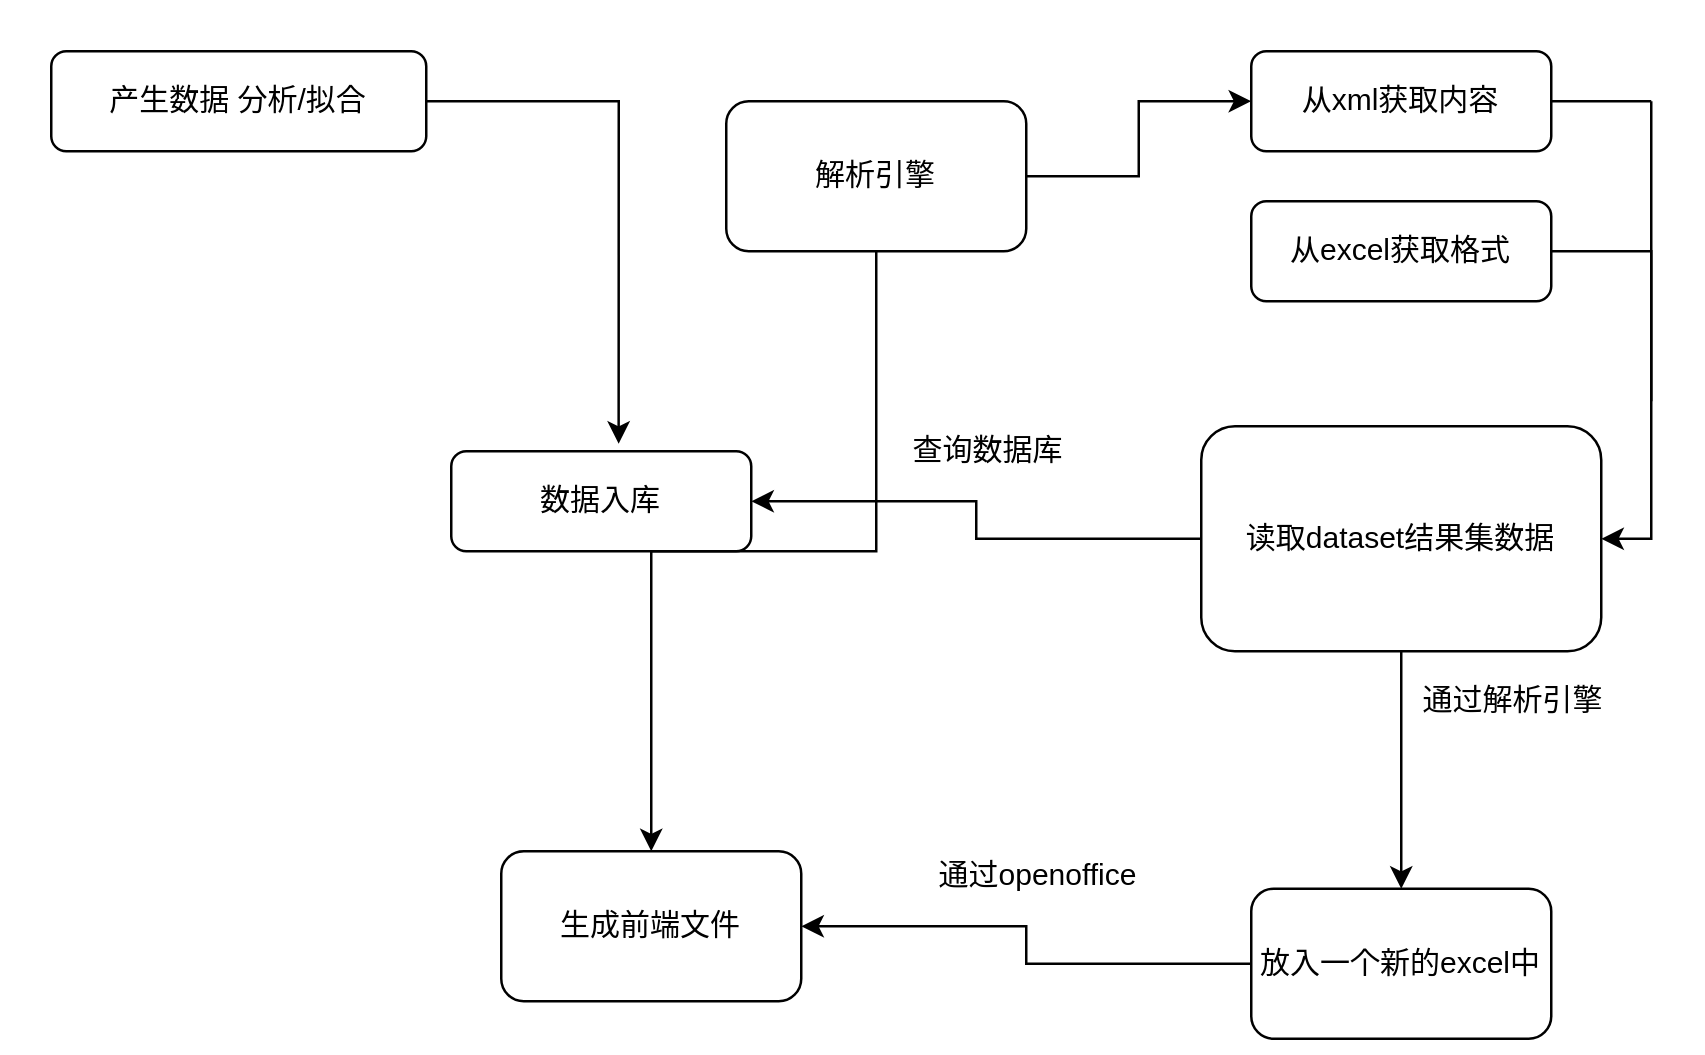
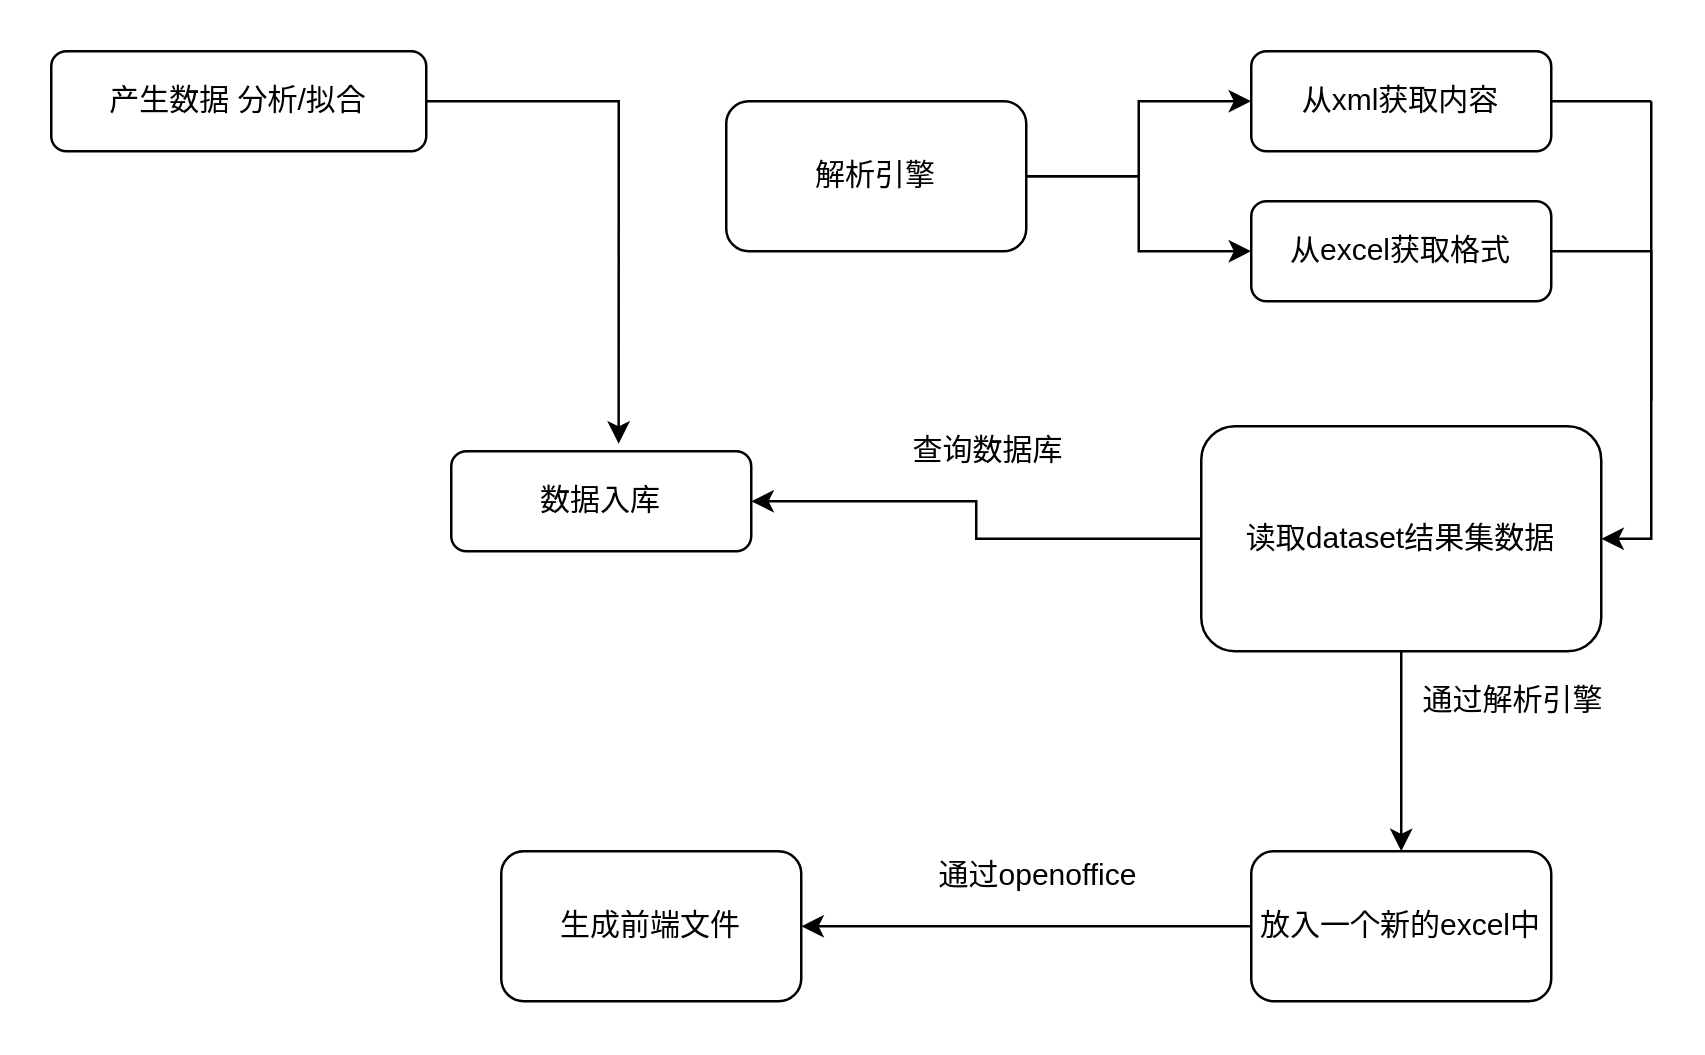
  <mxCell id="0" />
  <mxCell id="1" parent="0" />
  <mxCell id="2" style="edgeStyle=orthogonalEdgeStyle;rounded=0;orthogonalLoop=1;jettySize=auto;html=1;entryX=0.558;entryY=-0.075;entryDx=0;entryDy=0;entryPerimeter=0;" edge="1" parent="1" source="3" target="4"><mxGeometry relative="1" as="geometry" /></mxCell>
  <mxCell id="3" value="产生数据 分析/拟合" style="rounded=1;whiteSpace=wrap;html=1;fontSize=12;glass=0;strokeWidth=1;shadow=0;" parent="1" vertex="1"><mxGeometry x="20" y="20" width="150" height="40" as="geometry" /></mxCell>
  <mxCell id="4" value="数据入库" style="rounded=1;whiteSpace=wrap;html=1;" vertex="1" parent="1"><mxGeometry x="180" y="180" width="120" height="40" as="geometry" /></mxCell>
  <mxCell id="5" style="edgeStyle=orthogonalEdgeStyle;rounded=0;orthogonalLoop=1;jettySize=auto;html=1;entryX=1;entryY=0.5;entryDx=0;entryDy=0;" edge="1" parent="1" source="7" target="4"><mxGeometry relative="1" as="geometry" /></mxCell>
  <mxCell id="6" style="edgeStyle=orthogonalEdgeStyle;rounded=0;orthogonalLoop=1;jettySize=auto;html=1;" edge="1" parent="1" source="7" target="16"><mxGeometry relative="1" as="geometry" /></mxCell>
  <mxCell id="7" value="读取dataset结果集数据" style="rounded=1;whiteSpace=wrap;html=1;" vertex="1" parent="1"><mxGeometry x="480" y="170" width="160" height="90" as="geometry" /></mxCell>
  <mxCell id="8" value="从xml获取内容" style="rounded=1;whiteSpace=wrap;html=1;" vertex="1" parent="1"><mxGeometry x="500" y="20" width="120" height="40" as="geometry" /></mxCell>
  <mxCell id="9" style="edgeStyle=orthogonalEdgeStyle;rounded=0;orthogonalLoop=1;jettySize=auto;html=1;entryX=1;entryY=0.5;entryDx=0;entryDy=0;exitX=1;exitY=0.5;exitDx=0;exitDy=0;" edge="1" parent="1" source="10" target="7"><mxGeometry relative="1" as="geometry" /></mxCell>
  <mxCell id="10" value="从excel获取格式" style="rounded=1;whiteSpace=wrap;html=1;" vertex="1" parent="1"><mxGeometry x="500" y="80" width="120" height="40" as="geometry" /></mxCell>
  <mxCell id="11" style="edgeStyle=orthogonalEdgeStyle;rounded=0;orthogonalLoop=1;jettySize=auto;html=1;entryX=0;entryY=0.5;entryDx=0;entryDy=0;" edge="1" parent="1" source="13" target="8"><mxGeometry relative="1" as="geometry" /></mxCell>
- <mxCell id="12" style="edgeStyle=orthogonalEdgeStyle;rounded=0;orthogonalLoop=1;jettySize=auto;html=1;" edge="1" parent="1" source="13" target="17"><mxGeometry relative="1" as="geometry" /></mxCell>
+ <mxCell id="12" style="edgeStyle=orthogonalEdgeStyle;rounded=0;orthogonalLoop=1;jettySize=auto;html=1;entryX=0;entryY=0.5;entryDx=0;entryDy=0;" edge="1" parent="1" source="13" target="10"><mxGeometry relative="1" as="geometry" /></mxCell>
  <mxCell id="13" value="解析引擎" style="rounded=1;whiteSpace=wrap;html=1;" vertex="1" parent="1"><mxGeometry x="290" y="40" width="120" height="60" as="geometry" /></mxCell>
  <mxCell id="14" value="查询数据库" style="text;html=1;strokeColor=none;fillColor=none;align=center;verticalAlign=middle;whiteSpace=wrap;rounded=0;" vertex="1" parent="1"><mxGeometry x="360" y="170" width="70" height="20" as="geometry" /></mxCell>
  <mxCell id="15" style="edgeStyle=orthogonalEdgeStyle;rounded=0;orthogonalLoop=1;jettySize=auto;html=1;entryX=1;entryY=0.5;entryDx=0;entryDy=0;" edge="1" parent="1" source="16" target="17"><mxGeometry relative="1" as="geometry"><mxPoint x="410" y="370" as="targetPoint" /></mxGeometry></mxCell>
- <mxCell id="16" value="放入一个新的excel中" style="rounded=1;whiteSpace=wrap;html=1;" vertex="1" parent="1"><mxGeometry x="500" y="355" width="120" height="60" as="geometry" /></mxCell>
+ <mxCell id="16" value="放入一个新的excel中" style="rounded=1;whiteSpace=wrap;html=1;" vertex="1" parent="1"><mxGeometry x="500" y="340" width="120" height="60" as="geometry" /></mxCell>
  <mxCell id="17" value="生成前端文件" style="rounded=1;whiteSpace=wrap;html=1;" vertex="1" parent="1"><mxGeometry x="200" y="340" width="120" height="60" as="geometry" /></mxCell>
  <mxCell id="18" value="通过openoffice" style="text;html=1;strokeColor=none;fillColor=none;align=center;verticalAlign=middle;whiteSpace=wrap;rounded=0;" vertex="1" parent="1"><mxGeometry x="340" y="340" width="150" height="20" as="geometry" /></mxCell>
  <mxCell id="19" value="通过解析引擎" style="text;html=1;strokeColor=none;fillColor=none;align=center;verticalAlign=middle;whiteSpace=wrap;rounded=0;" vertex="1" parent="1"><mxGeometry x="560" y="270" width="90" height="20" as="geometry" /></mxCell>
  <mxCell id="20" value="" style="endArrow=none;html=1;" edge="1" parent="1"><mxGeometry width="50" height="50" relative="1" as="geometry"><mxPoint x="620" y="40" as="sourcePoint" /><mxPoint x="660" y="40" as="targetPoint" /></mxGeometry></mxCell>
  <mxCell id="21" value="" style="endArrow=none;html=1;" edge="1" parent="1"><mxGeometry width="50" height="50" relative="1" as="geometry"><mxPoint x="660" y="40" as="sourcePoint" /><mxPoint x="660" y="160" as="targetPoint" /></mxGeometry></mxCell>
